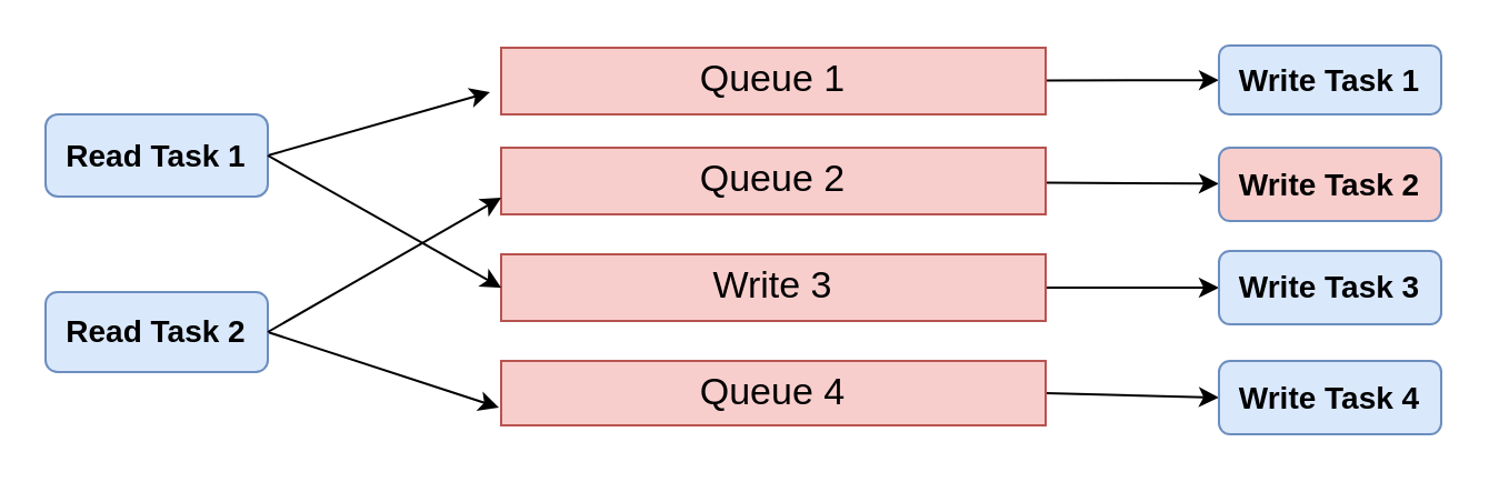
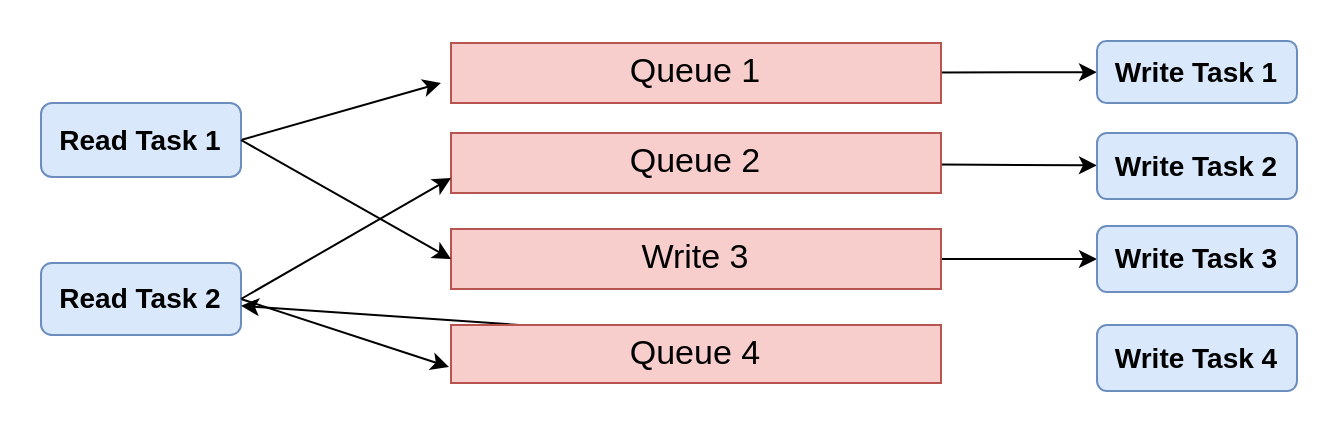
  <mxCell id="0" />
  <mxCell id="1" parent="0" />
  <mxCell id="2" style="edgeStyle=none;html=1;exitX=1;exitY=0.5;exitDx=0;exitDy=0;fontSize=17;" parent="1" source="3" edge="1"><mxGeometry relative="1" as="geometry"><mxPoint x="220" y="41" as="targetPoint" /></mxGeometry></mxCell>
  <mxCell id="3" value="&lt;font style=&quot;font-size: 14px&quot;&gt;Read Task 1&lt;/font&gt;" style="rounded=1;whiteSpace=wrap;html=1;fillColor=#dae8fc;strokeColor=#6c8ebf;fontStyle=1" parent="1" vertex="1"><mxGeometry x="20" y="51" width="100" height="37" as="geometry" /></mxCell>
  <mxCell id="4" style="edgeStyle=none;html=1;exitX=1;exitY=0.5;exitDx=0;exitDy=0;fontSize=17;" parent="1" source="5" edge="1"><mxGeometry relative="1" as="geometry"><mxPoint x="224" y="183" as="targetPoint" /></mxGeometry></mxCell>
  <mxCell id="5" value="&lt;font style=&quot;font-size: 14px&quot;&gt;&lt;font style=&quot;font-size: 14px&quot;&gt;Read Tas&lt;/font&gt;&lt;font style=&quot;font-size: 14px&quot;&gt;k 2&lt;/font&gt;&lt;/font&gt;" style="rounded=1;whiteSpace=wrap;html=1;fillColor=#dae8fc;strokeColor=#6c8ebf;fontStyle=1" parent="1" vertex="1"><mxGeometry x="20" y="131" width="100" height="36" as="geometry" /></mxCell>
  <mxCell id="6" value="" style="edgeStyle=none;html=1;fontSize=14;" parent="1" source="7" target="14" edge="1"><mxGeometry relative="1" as="geometry" /></mxCell>
  <mxCell id="7" value="Queue 1" style="rounded=0;whiteSpace=wrap;html=1;fontSize=17;fillColor=#f8cecc;strokeColor=#b85450;" parent="1" vertex="1"><mxGeometry x="225" y="21" width="245" height="30" as="geometry" /></mxCell>
  <mxCell id="8" value="" style="edgeStyle=none;html=1;fontSize=14;" parent="1" source="9" target="15" edge="1"><mxGeometry relative="1" as="geometry" /></mxCell>
  <mxCell id="9" value="Queue 2" style="rounded=0;whiteSpace=wrap;html=1;fontSize=17;fillColor=#f8cecc;strokeColor=#b85450;" parent="1" vertex="1"><mxGeometry x="225" y="66" width="245" height="30" as="geometry" /></mxCell>
  <mxCell id="10" value="" style="edgeStyle=none;html=1;fontSize=14;entryX=0;entryY=0.5;entryDx=0;entryDy=0;" parent="1" source="11" target="18" edge="1"><mxGeometry relative="1" as="geometry"><mxPoint x="560" y="175.143" as="targetPoint" /></mxGeometry></mxCell>
  <mxCell id="11" value="Write 3" style="rounded=0;whiteSpace=wrap;html=1;fontSize=17;fillColor=#f8cecc;strokeColor=#b85450;" parent="1" vertex="1"><mxGeometry x="225" y="114" width="245" height="30" as="geometry" /></mxCell>
  <mxCell id="12" style="edgeStyle=none;html=1;exitX=1;exitY=0.5;exitDx=0;exitDy=0;fontSize=17;entryX=0;entryY=0.5;entryDx=0;entryDy=0;" parent="1" source="3" target="11" edge="1"><mxGeometry relative="1" as="geometry"><mxPoint x="230" y="51" as="targetPoint" /><mxPoint x="140" y="86" as="sourcePoint" /></mxGeometry></mxCell>
  <mxCell id="13" style="edgeStyle=none;html=1;exitX=1;exitY=0.5;exitDx=0;exitDy=0;entryX=0;entryY=0.75;entryDx=0;entryDy=0;fontSize=17;" parent="1" source="5" target="9" edge="1"><mxGeometry relative="1" as="geometry"><mxPoint x="140" y="176" as="sourcePoint" /><mxPoint x="235" y="53.5" as="targetPoint" /></mxGeometry></mxCell>
  <mxCell id="14" value="&lt;font style=&quot;font-size: 14px&quot;&gt;&lt;font style=&quot;font-size: 14px&quot;&gt;Write Tas&lt;/font&gt;&lt;font style=&quot;font-size: 14px&quot;&gt;k 1&lt;/font&gt;&lt;/font&gt;" style="rounded=1;whiteSpace=wrap;html=1;fillColor=#dae8fc;strokeColor=#6c8ebf;fontStyle=1" parent="1" vertex="1"><mxGeometry x="548" y="20" width="100" height="31" as="geometry" /></mxCell>
- <mxCell id="15" value="&lt;font style=&quot;font-size: 14px&quot;&gt;&lt;font style=&quot;font-size: 14px&quot;&gt;Write Tas&lt;/font&gt;&lt;font style=&quot;font-size: 14px&quot;&gt;k 2&lt;/font&gt;&lt;/font&gt;" style="rounded=1;whiteSpace=wrap;html=1;fillColor=#f8cecc;strokeColor=#6c8ebf;fontStyle=1;" parent="1" vertex="1"><mxGeometry x="548" y="66" width="100" height="33" as="geometry" /></mxCell>
- <mxCell id="16" style="edgeStyle=none;html=1;exitX=1;exitY=0.5;exitDx=0;exitDy=0;entryX=0;entryY=0.5;entryDx=0;entryDy=0;" parent="1" source="17" target="19" edge="1"><mxGeometry relative="1" as="geometry" /></mxCell>
+ <mxCell id="15" value="&lt;font style=&quot;font-size: 14px&quot;&gt;&lt;font style=&quot;font-size: 14px&quot;&gt;Write Tas&lt;/font&gt;&lt;font style=&quot;font-size: 14px&quot;&gt;k 2&lt;/font&gt;&lt;/font&gt;" style="rounded=1;whiteSpace=wrap;html=1;fillColor=#dae8fc;strokeColor=#6c8ebf;fontStyle=1" parent="1" vertex="1"><mxGeometry x="548" y="66" width="100" height="33" as="geometry" /></mxCell>
+ <mxCell id="16" style="edgeStyle=none;html=1;exitX=1;exitY=0.5;exitDx=0;exitDy=0;" parent="1" source="17" target="5" edge="1"><mxGeometry relative="1" as="geometry" /></mxCell>
  <mxCell id="17" value="Queue 4" style="rounded=0;whiteSpace=wrap;html=1;fontSize=17;fillColor=#f8cecc;strokeColor=#b85450;" parent="1" vertex="1"><mxGeometry x="225" y="162" width="245" height="29" as="geometry" /></mxCell>
  <mxCell id="18" value="&lt;font style=&quot;font-size: 14px&quot;&gt;&lt;font style=&quot;font-size: 14px&quot;&gt;Write Tas&lt;/font&gt;&lt;font style=&quot;font-size: 14px&quot;&gt;k 3&lt;/font&gt;&lt;/font&gt;" style="rounded=1;whiteSpace=wrap;html=1;fillColor=#dae8fc;strokeColor=#6c8ebf;fontStyle=1" parent="1" vertex="1"><mxGeometry x="548" y="112.5" width="100" height="33" as="geometry" /></mxCell>
  <mxCell id="19" value="&lt;font style=&quot;font-size: 14px&quot;&gt;&lt;font style=&quot;font-size: 14px&quot;&gt;Write Tas&lt;/font&gt;&lt;font style=&quot;font-size: 14px&quot;&gt;k 4&lt;/font&gt;&lt;/font&gt;" style="rounded=1;whiteSpace=wrap;html=1;fillColor=#dae8fc;strokeColor=#6c8ebf;fontStyle=1" parent="1" vertex="1"><mxGeometry x="548" y="162" width="100" height="33" as="geometry" /></mxCell>
